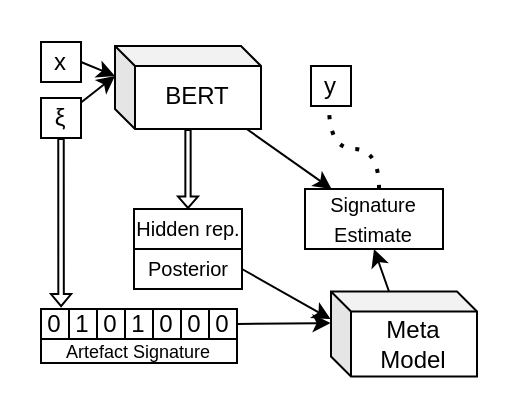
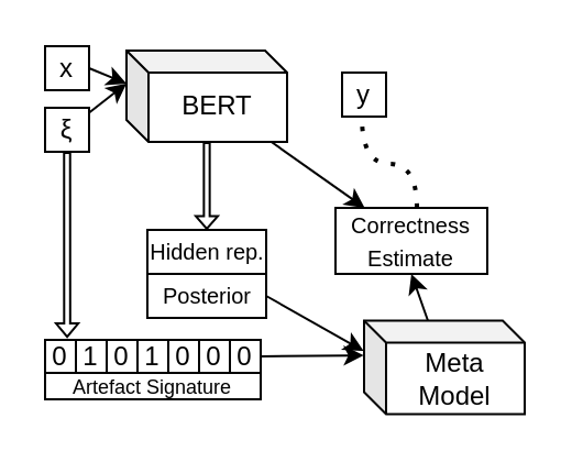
  <mxCell id="0" />
  <mxCell id="1" parent="0" />
  <mxCell id="2" value="Meta Model" style="shape=cube;whiteSpace=wrap;html=1;boundedLbl=1;backgroundOutline=1;darkOpacity=0.05;darkOpacity2=0.1;size=10;direction=east;" parent="1" vertex="1"><mxGeometry x="165" y="145.25" width="73" height="42.5" as="geometry" /></mxCell>
- <mxCell id="3" value="&lt;font style=&quot;font-size: 10px&quot;&gt;Signature&lt;br&gt;Estimate&lt;/font&gt;" style="rounded=0;whiteSpace=wrap;html=1;" parent="1" vertex="1"><mxGeometry x="152" y="94" width="69" height="30" as="geometry" /></mxCell>
+ <mxCell id="3" value="&lt;font style=&quot;font-size: 10px&quot;&gt;Correctness&lt;br&gt;Estimate&lt;/font&gt;" style="rounded=0;whiteSpace=wrap;html=1;" parent="1" vertex="1"><mxGeometry x="152" y="94" width="69" height="30" as="geometry" /></mxCell>
  <mxCell id="4" style="edgeStyle=none;rounded=0;orthogonalLoop=1;jettySize=auto;html=1;entryX=0.5;entryY=1;entryDx=0;entryDy=0;" parent="1" source="2" target="3" edge="1"><mxGeometry x="756" y="240" as="geometry" /></mxCell>
  <mxCell id="5" style="edgeStyle=none;rounded=0;orthogonalLoop=1;jettySize=auto;html=1;exitX=1;exitY=0.5;exitDx=0;exitDy=0;entryX=-0.003;entryY=0.324;entryDx=0;entryDy=0;entryPerimeter=0;" parent="1" source="6" target="2" edge="1"><mxGeometry x="756" y="240" as="geometry" /></mxCell>
  <mxCell id="6" value="&lt;font style=&quot;font-size: 10px&quot;&gt;Posterior&lt;/font&gt;" style="rounded=0;whiteSpace=wrap;html=1;" parent="1" vertex="1"><mxGeometry x="66.5" y="124" width="54" height="20" as="geometry" /></mxCell>
  <mxCell id="7" style="rounded=0;orthogonalLoop=1;jettySize=auto;html=1;entryX=-0.003;entryY=0.371;entryDx=0;entryDy=0;entryPerimeter=0;" parent="1" source="16" target="2" edge="1"><mxGeometry x="756" y="240" as="geometry" /></mxCell>
  <mxCell id="8" style="edgeStyle=none;rounded=0;orthogonalLoop=1;jettySize=auto;html=1;fontSize=8;shape=flexArrow;endWidth=6.333;endSize=1.564;width=2.634;entryX=0.5;entryY=0;entryDx=0;entryDy=0;" parent="1" source="9" target="27" edge="1"><mxGeometry x="756" y="240" as="geometry"><mxPoint x="94" y="84" as="targetPoint" /></mxGeometry></mxCell>
  <mxCell id="9" value="BERT" style="shape=cube;whiteSpace=wrap;html=1;boundedLbl=1;backgroundOutline=1;darkOpacity=0.05;darkOpacity2=0.1;size=10;direction=east;" parent="1" vertex="1"><mxGeometry x="57" y="22.5" width="73" height="41.5" as="geometry" /></mxCell>
  <mxCell id="10" style="edgeStyle=none;rounded=0;orthogonalLoop=1;jettySize=auto;html=1;fontSize=8;entryX=0;entryY=0;entryDx=0;entryDy=15;entryPerimeter=0;exitX=1;exitY=0.5;exitDx=0;exitDy=0;" parent="1" source="11" target="9" edge="1"><mxGeometry x="740" y="237.5" as="geometry"><mxPoint x="40" y="30.939" as="sourcePoint" /><mxPoint x="58" y="35.329" as="targetPoint" /></mxGeometry></mxCell>
  <mxCell id="11" value="x" style="rounded=0;whiteSpace=wrap;html=1;" parent="1" vertex="1"><mxGeometry x="20" y="20.5" width="20" height="20" as="geometry" /></mxCell>
  <mxCell id="12" style="edgeStyle=none;rounded=0;orthogonalLoop=1;jettySize=auto;html=1;entryX=0;entryY=0;entryDx=0;entryDy=15;entryPerimeter=0;fontSize=8;" parent="1" source="13" target="9" edge="1"><mxGeometry x="740" y="237.5" as="geometry" /></mxCell>
  <mxCell id="13" value="ξ" style="rounded=0;whiteSpace=wrap;html=1;" parent="1" vertex="1"><mxGeometry x="20" y="48.5" width="20" height="20" as="geometry" /></mxCell>
  <mxCell id="14" value="y" style="rounded=0;whiteSpace=wrap;html=1;" parent="1" vertex="1"><mxGeometry x="155" y="32.5" width="20" height="20" as="geometry" /></mxCell>
  <mxCell id="15" value="" style="group" parent="1" vertex="1" connectable="0"><mxGeometry x="20" y="154" width="98" height="25" as="geometry" /></mxCell>
  <mxCell id="16" value="0" style="rounded=0;whiteSpace=wrap;html=1;" parent="15" vertex="1"><mxGeometry x="84" width="14" height="15" as="geometry" /></mxCell>
  <mxCell id="17" value="0" style="rounded=0;whiteSpace=wrap;html=1;" parent="15" vertex="1"><mxGeometry x="70" width="14" height="15" as="geometry" /></mxCell>
  <mxCell id="18" value="0" style="rounded=0;whiteSpace=wrap;html=1;" parent="15" vertex="1"><mxGeometry x="56" width="14" height="15" as="geometry" /></mxCell>
  <mxCell id="19" value="1" style="rounded=0;whiteSpace=wrap;html=1;" parent="15" vertex="1"><mxGeometry x="42" width="14" height="15" as="geometry" /></mxCell>
  <mxCell id="20" value="0" style="rounded=0;whiteSpace=wrap;html=1;" parent="15" vertex="1"><mxGeometry x="28" width="14" height="15" as="geometry" /></mxCell>
  <mxCell id="21" value="1" style="rounded=0;whiteSpace=wrap;html=1;" parent="15" vertex="1"><mxGeometry x="14" width="14" height="15" as="geometry" /></mxCell>
  <mxCell id="22" value="0" style="rounded=0;whiteSpace=wrap;html=1;" parent="15" vertex="1"><mxGeometry width="14" height="15" as="geometry" /></mxCell>
  <mxCell id="23" value="&lt;font style=&quot;font-size: 8px&quot;&gt;&lt;font style=&quot;font-size: 9px&quot;&gt;Artefact Signature&lt;/font&gt;&lt;br&gt;&lt;/font&gt;" style="rounded=0;whiteSpace=wrap;html=1;rotation=0;" parent="15" vertex="1"><mxGeometry y="15" width="98" height="12" as="geometry" /></mxCell>
  <mxCell id="24" style="edgeStyle=none;rounded=0;orthogonalLoop=1;jettySize=auto;html=1;fontSize=8;shape=flexArrow;endWidth=6.333;endSize=1.679;width=2.742;exitX=0.5;exitY=1;exitDx=0;exitDy=0;entryX=0.717;entryY=-0.062;entryDx=0;entryDy=0;entryPerimeter=0;" parent="1" source="13" target="22" edge="1"><mxGeometry x="756" y="240" as="geometry"><mxPoint x="46.096" y="95" as="sourcePoint" /><mxPoint x="45.902" y="114" as="targetPoint" /></mxGeometry></mxCell>
  <mxCell id="25" style="edgeStyle=none;rounded=0;orthogonalLoop=1;jettySize=auto;html=1;fontSize=8;" parent="1" source="9" target="3" edge="1"><mxGeometry x="756" y="240" as="geometry" /></mxCell>
  <mxCell id="26" value="" style="endArrow=none;dashed=1;html=1;dashPattern=1 3;strokeWidth=2;rounded=0;fontSize=10;edgeStyle=orthogonalEdgeStyle;curved=1;" parent="1" source="3" target="14" edge="1"><mxGeometry x="756" y="240" width="50" height="50" as="geometry"><mxPoint x="190" y="74" as="sourcePoint" /><mxPoint x="240" y="24" as="targetPoint" /><Array as="points"><mxPoint x="189" y="74" /><mxPoint x="164" y="74" /></Array></mxGeometry></mxCell>
  <mxCell id="27" value="&lt;font style=&quot;font-size: 10px&quot;&gt;Hidden rep.&lt;br&gt;&lt;/font&gt;" style="rounded=0;whiteSpace=wrap;html=1;" vertex="1" parent="1"><mxGeometry x="66.5" y="104" width="54" height="20" as="geometry" /></mxCell>
